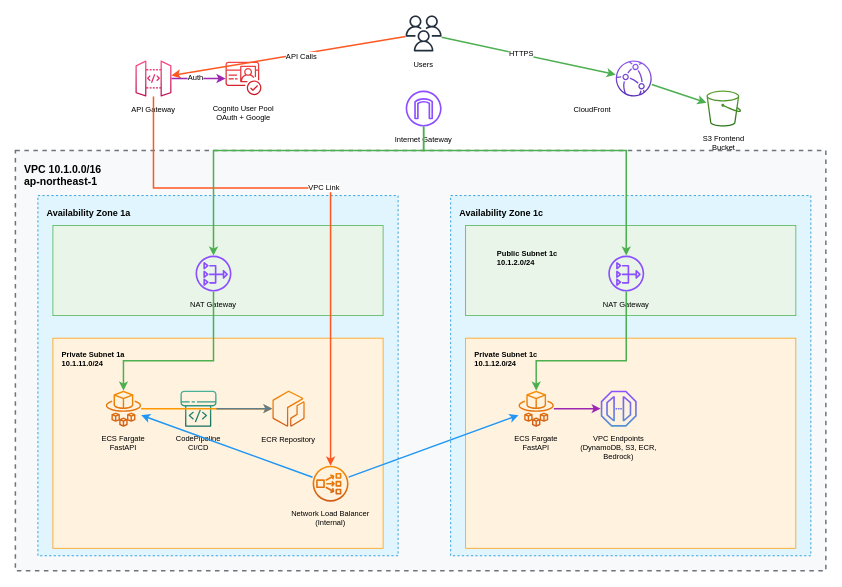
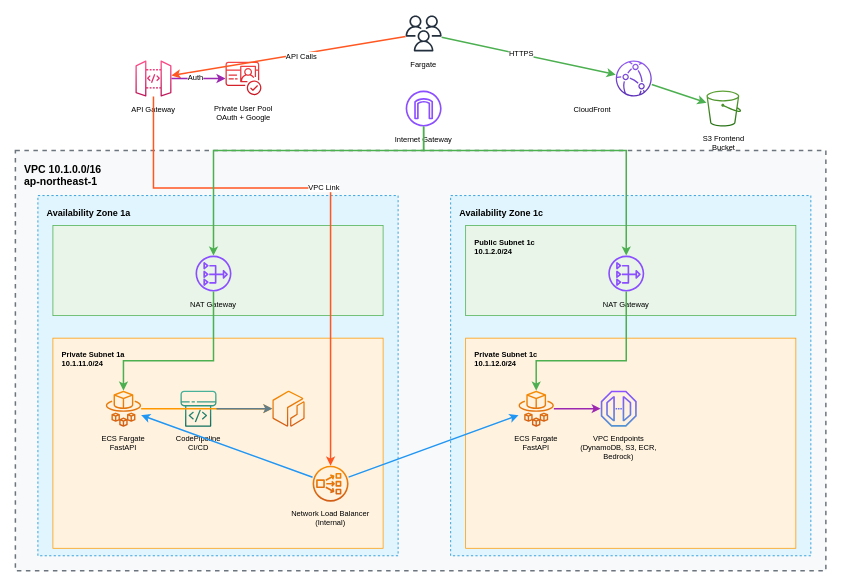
  <mxCell id="0" />
  <mxCell id="1" parent="0" />
  <mxCell id="2" value="" style="rounded=0;whiteSpace=wrap;html=1;fillColor=#f8f9fa;strokeColor=#6c757d;strokeWidth=2;dashed=1;" vertex="1" parent="1"><mxGeometry x="20" y="200" width="1080" height="560" as="geometry" /></mxCell>
  <mxCell id="3" value="VPC 10.1.0.0/16&#10;ap-northeast-1" style="text;html=1;strokeColor=none;fillColor=none;align=left;verticalAlign=top;whiteSpace=wrap;rounded=0;fontSize=14;fontStyle=1;" vertex="1" parent="1"><mxGeometry x="30" y="210" width="150" height="40" as="geometry" /></mxCell>
  <mxCell id="4" value="" style="sketch=0;outlineConnect=0;fontColor=#232F3E;gradientColor=none;fillColor=#8C4FFF;strokeColor=none;dashed=0;verticalLabelPosition=bottom;verticalAlign=top;align=center;html=1;fontSize=12;fontStyle=0;aspect=fixed;pointerEvents=1;shape=mxgraph.aws4.internet_gateway;" vertex="1" parent="1"><mxGeometry x="540" y="120" width="48" height="48" as="geometry" /></mxCell>
  <mxCell id="5" value="Internet Gateway" style="text;html=1;strokeColor=none;fillColor=none;align=center;verticalAlign=middle;whiteSpace=wrap;rounded=0;fontSize=10;" vertex="1" parent="1"><mxGeometry x="500" y="175" width="128" height="20" as="geometry" /></mxCell>
  <mxCell id="6" value="" style="rounded=0;whiteSpace=wrap;html=1;fillColor=#e1f5fe;strokeColor=#0288d1;strokeWidth=1;dashed=1;" vertex="1" parent="1"><mxGeometry x="50" y="260" width="480" height="480" as="geometry" /></mxCell>
  <mxCell id="7" value="Availability Zone 1a" style="text;html=1;strokeColor=none;fillColor=none;align=left;verticalAlign=top;whiteSpace=wrap;rounded=0;fontSize=12;fontStyle=1;" vertex="1" parent="1"><mxGeometry x="60" y="270" width="120" height="20" as="geometry" /></mxCell>
  <mxCell id="8" value="" style="rounded=0;whiteSpace=wrap;html=1;fillColor=#e8f5e8;strokeColor=#4caf50;strokeWidth=1;" vertex="1" parent="1"><mxGeometry x="70" y="300" width="440" height="120" as="geometry" /></mxCell>
  <mxCell id="9" value="" style="sketch=0;outlineConnect=0;fontColor=#232F3E;gradientColor=none;fillColor=#8C4FFF;strokeColor=none;dashed=0;verticalLabelPosition=bottom;verticalAlign=top;align=center;html=1;fontSize=12;fontStyle=0;aspect=fixed;pointerEvents=1;shape=mxgraph.aws4.nat_gateway;" vertex="1" parent="1"><mxGeometry x="260" y="340" width="48" height="48" as="geometry" /></mxCell>
  <mxCell id="10" value="NAT Gateway" style="text;html=1;strokeColor=none;fillColor=none;align=center;verticalAlign=middle;whiteSpace=wrap;rounded=0;fontSize=10;" vertex="1" parent="1"><mxGeometry x="224" y="395" width="120" height="20" as="geometry" /></mxCell>
  <mxCell id="11" value="" style="rounded=0;whiteSpace=wrap;html=1;fillColor=#fff3e0;strokeColor=#ff9800;strokeWidth=1;" vertex="1" parent="1"><mxGeometry x="70" y="450" width="440" height="280" as="geometry" /></mxCell>
  <mxCell id="12" value="Private Subnet 1a&#10;10.1.11.0/24" style="text;html=1;strokeColor=none;fillColor=none;align=left;verticalAlign=top;whiteSpace=wrap;rounded=0;fontSize=10;fontStyle=1;" vertex="1" parent="1"><mxGeometry x="80" y="460" width="120" height="30" as="geometry" /></mxCell>
  <mxCell id="13" value="" style="sketch=0;points=[[0,0,0],[0.25,0,0],[0.5,0,0],[0.75,0,0],[1,0,0],[0,1,0],[0.25,1,0],[0.5,1,0],[0.75,1,0],[1,1,0],[0,0.25,0],[0,0.5,0],[0,0.75,0],[1,0.25,0],[1,0.5,0],[1,0.75,0]];outlineConnect=0;fontColor=#232F3E;gradientColor=#F78E04;gradientDirection=north;fillColor=#D05C17;strokeColor=#ffffff;dashed=0;verticalLabelPosition=bottom;verticalAlign=top;align=center;html=1;fontSize=12;fontStyle=0;aspect=fixed;shape=mxgraph.aws4.fargate;" vertex="1" parent="1"><mxGeometry x="140" y="520" width="48" height="48" as="geometry" /></mxCell>
  <mxCell id="14" value="ECS Fargate&#10;FastAPI" style="text;html=1;strokeColor=none;fillColor=none;align=center;verticalAlign=middle;whiteSpace=wrap;rounded=0;fontSize=10;" vertex="1" parent="1"><mxGeometry x="104" y="575" width="120" height="30" as="geometry" /></mxCell>
  <mxCell id="15" value="" style="rounded=0;whiteSpace=wrap;html=1;fillColor=#e1f5fe;strokeColor=#0288d1;strokeWidth=1;dashed=1;" vertex="1" parent="1"><mxGeometry x="600" y="260" width="480" height="480" as="geometry" /></mxCell>
  <mxCell id="16" value="Availability Zone 1c" style="text;html=1;strokeColor=none;fillColor=none;align=left;verticalAlign=top;whiteSpace=wrap;rounded=0;fontSize=12;fontStyle=1;" vertex="1" parent="1"><mxGeometry x="610" y="270" width="120" height="20" as="geometry" /></mxCell>
  <mxCell id="17" value="" style="rounded=0;whiteSpace=wrap;html=1;fillColor=#e8f5e8;strokeColor=#4caf50;strokeWidth=1;" vertex="1" parent="1"><mxGeometry x="620" y="300" width="440" height="120" as="geometry" /></mxCell>
- <mxCell id="18" value="Public Subnet 1c&#10;10.1.2.0/24" style="text;html=1;strokeColor=none;fillColor=none;align=left;verticalAlign=top;whiteSpace=wrap;rounded=0;fontSize=10;fontStyle=1;" vertex="1" parent="1"><mxGeometry x="660" y="325" width="120" height="30" as="geometry" /></mxCell>
+ <mxCell id="18" value="Public Subnet 1c&#10;10.1.2.0/24" style="text;html=1;strokeColor=none;fillColor=none;align=left;verticalAlign=top;whiteSpace=wrap;rounded=0;fontSize=10;fontStyle=1;" vertex="1" parent="1"><mxGeometry x="630" y="310" width="120" height="30" as="geometry" /></mxCell>
  <mxCell id="19" value="" style="sketch=0;outlineConnect=0;fontColor=#232F3E;gradientColor=none;fillColor=#8C4FFF;strokeColor=none;dashed=0;verticalLabelPosition=bottom;verticalAlign=top;align=center;html=1;fontSize=12;fontStyle=0;aspect=fixed;pointerEvents=1;shape=mxgraph.aws4.nat_gateway;" vertex="1" parent="1"><mxGeometry x="810" y="340" width="48" height="48" as="geometry" /></mxCell>
  <mxCell id="20" value="NAT Gateway" style="text;html=1;strokeColor=none;fillColor=none;align=center;verticalAlign=middle;whiteSpace=wrap;rounded=0;fontSize=10;" vertex="1" parent="1"><mxGeometry x="774" y="395" width="120" height="20" as="geometry" /></mxCell>
  <mxCell id="21" value="" style="rounded=0;whiteSpace=wrap;html=1;fillColor=#fff3e0;strokeColor=#ff9800;strokeWidth=1;" vertex="1" parent="1"><mxGeometry x="620" y="450" width="440" height="280" as="geometry" /></mxCell>
  <mxCell id="22" value="Private Subnet 1c&#10;10.1.12.0/24" style="text;html=1;strokeColor=none;fillColor=none;align=left;verticalAlign=top;whiteSpace=wrap;rounded=0;fontSize=10;fontStyle=1;" vertex="1" parent="1"><mxGeometry x="630" y="460" width="120" height="30" as="geometry" /></mxCell>
  <mxCell id="23" value="" style="sketch=0;points=[[0,0,0],[0.25,0,0],[0.5,0,0],[0.75,0,0],[1,0,0],[0,1,0],[0.25,1,0],[0.5,1,0],[0.75,1,0],[1,1,0],[0,0.25,0],[0,0.5,0],[0,0.75,0],[1,0.25,0],[1,0.5,0],[1,0.75,0]];outlineConnect=0;fontColor=#232F3E;gradientColor=#F78E04;gradientDirection=north;fillColor=#D05C17;strokeColor=#ffffff;dashed=0;verticalLabelPosition=bottom;verticalAlign=top;align=center;html=1;fontSize=12;fontStyle=0;aspect=fixed;shape=mxgraph.aws4.fargate;" vertex="1" parent="1"><mxGeometry x="690" y="520" width="48" height="48" as="geometry" /></mxCell>
  <mxCell id="24" value="ECS Fargate&#10;FastAPI" style="text;html=1;strokeColor=none;fillColor=none;align=center;verticalAlign=middle;whiteSpace=wrap;rounded=0;fontSize=10;" vertex="1" parent="1"><mxGeometry x="654" y="575" width="120" height="30" as="geometry" /></mxCell>
  <mxCell id="25" value="" style="sketch=0;points=[[0,0,0],[0.25,0,0],[0.5,0,0],[0.75,0,0],[1,0,0],[0,1,0],[0.25,1,0],[0.5,1,0],[0.75,1,0],[1,1,0],[0,0.25,0],[0,0.5,0],[0,0.75,0],[1,0.25,0],[1,0.5,0],[1,0.75,0]];outlineConnect=0;fontColor=#232F3E;gradientColor=#F78E04;gradientDirection=north;fillColor=#D05C17;strokeColor=#ffffff;dashed=0;verticalLabelPosition=bottom;verticalAlign=top;align=center;html=1;fontSize=12;fontStyle=0;aspect=fixed;shape=mxgraph.aws4.network_load_balancer;" vertex="1" parent="1"><mxGeometry x="416" y="620" width="48" height="48" as="geometry" /></mxCell>
  <mxCell id="26" value="Network Load Balancer&#10;(Internal)" style="text;html=1;strokeColor=none;fillColor=none;align=center;verticalAlign=middle;whiteSpace=wrap;rounded=0;fontSize=10;" vertex="1" parent="1"><mxGeometry x="380" y="675" width="120" height="30" as="geometry" /></mxCell>
  <mxCell id="27" value="" style="sketch=0;points=[[0,0,0],[0.25,0,0],[0.5,0,0],[0.75,0,0],[1,0,0],[0,1,0],[0.25,1,0],[0.5,1,0],[0.75,1,0],[1,1,0],[0,0.25,0],[0,0.5,0],[0,0.75,0],[1,0.25,0],[1,0.5,0],[1,0.75,0]];outlineConnect=0;fontColor=#232F3E;gradientColor=#FF4F8B;gradientDirection=north;fillColor=#BC1356;strokeColor=#ffffff;dashed=0;verticalLabelPosition=bottom;verticalAlign=top;align=center;html=1;fontSize=12;fontStyle=0;aspect=fixed;shape=mxgraph.aws4.api_gateway;" vertex="1" parent="1"><mxGeometry x="180" y="80" width="48" height="48" as="geometry" /></mxCell>
  <mxCell id="28" value="API Gateway" style="text;html=1;strokeColor=none;fillColor=none;align=center;verticalAlign=middle;whiteSpace=wrap;rounded=0;fontSize=10;" vertex="1" parent="1"><mxGeometry x="144" y="135" width="120" height="20" as="geometry" /></mxCell>
  <mxCell id="29" value="" style="sketch=0;points=[[0,0,0],[0.25,0,0],[0.5,0,0],[0.75,0,0],[1,0,0],[0,1,0],[0.25,1,0],[0.5,1,0],[0.75,1,0],[1,1,0],[0,0.25,0],[0,0.5,0],[0,0.75,0],[1,0.25,0],[1,0.5,0],[1,0.75,0]];outlineConnect=0;fontColor=#232F3E;gradientColor=#F54749;gradientDirection=north;fillColor=#C7131F;strokeColor=#ffffff;dashed=0;verticalLabelPosition=bottom;verticalAlign=top;align=center;html=1;fontSize=12;fontStyle=0;aspect=fixed;shape=mxgraph.aws4.cognito;" vertex="1" parent="1"><mxGeometry x="300" y="80" width="48" height="48" as="geometry" /></mxCell>
- <mxCell id="30" value="Cognito User Pool&#10;OAuth + Google" style="text;html=1;strokeColor=none;fillColor=none;align=center;verticalAlign=middle;whiteSpace=wrap;rounded=0;fontSize=10;" vertex="1" parent="1"><mxGeometry x="264" y="135" width="120" height="30" as="geometry" /></mxCell>
+ <mxCell id="30" value="Private User Pool&#10;OAuth + Google" style="text;html=1;strokeColor=none;fillColor=none;align=center;verticalAlign=middle;whiteSpace=wrap;rounded=0;fontSize=10;" vertex="1" parent="1"><mxGeometry x="264" y="135" width="120" height="30" as="geometry" /></mxCell>
  <mxCell id="31" value="" style="sketch=0;points=[[0,0,0],[0.25,0,0],[0.5,0,0],[0.75,0,0],[1,0,0],[0,1,0],[0.25,1,0],[0.5,1,0],[0.75,1,0],[1,1,0],[0,0.25,0],[0,0.5,0],[0,0.75,0],[1,0.25,0],[1,0.5,0],[1,0.75,0]];outlineConnect=0;fontColor=#232F3E;gradientColor=#945DF2;gradientDirection=north;fillColor=#5A30B5;strokeColor=#ffffff;dashed=0;verticalLabelPosition=bottom;verticalAlign=top;align=center;html=1;fontSize=12;fontStyle=0;aspect=fixed;shape=mxgraph.aws4.cloudfront;" vertex="1" parent="1"><mxGeometry x="820" y="80" width="48" height="48" as="geometry" /></mxCell>
  <mxCell id="32" value="CloudFront" style="text;html=1;strokeColor=none;fillColor=none;align=center;verticalAlign=middle;whiteSpace=wrap;rounded=0;fontSize=10;" vertex="1" parent="1"><mxGeometry x="729" y="135" width="120" height="20" as="geometry" /></mxCell>
  <mxCell id="33" value="" style="sketch=0;points=[[0,0,0],[0.25,0,0],[0.5,0,0],[0.75,0,0],[1,0,0],[0,1,0],[0.25,1,0],[0.5,1,0],[0.75,1,0],[1,1,0],[0,0.25,0],[0,0.5,0],[0,0.75,0],[1,0.25,0],[1,0.5,0],[1,0.75,0]];outlineConnect=0;fontColor=#232F3E;gradientColor=#60A337;gradientDirection=north;fillColor=#277116;strokeColor=#ffffff;dashed=0;verticalLabelPosition=bottom;verticalAlign=top;align=center;html=1;fontSize=12;fontStyle=0;aspect=fixed;shape=mxgraph.aws4.s3;" vertex="1" parent="1"><mxGeometry x="940" y="120" width="48" height="48" as="geometry" /></mxCell>
  <mxCell id="34" value="S3 Frontend&#10;Bucket" style="text;html=1;strokeColor=none;fillColor=none;align=center;verticalAlign=middle;whiteSpace=wrap;rounded=0;fontSize=10;" vertex="1" parent="1"><mxGeometry x="904" y="175" width="120" height="30" as="geometry" /></mxCell>
  <mxCell id="35" value="" style="sketch=0;points=[[0,0,0],[0.25,0,0],[0.5,0,0],[0.75,0,0],[1,0,0],[0,1,0],[0.25,1,0],[0.5,1,0],[0.75,1,0],[1,1,0],[0,0.25,0],[0,0.5,0],[0,0.75,0],[1,0.25,0],[1,0.5,0],[1,0.75,0]];outlineConnect=0;fontColor=#232F3E;gradientColor=#F78E04;gradientDirection=north;fillColor=#D05C17;strokeColor=#ffffff;dashed=0;verticalLabelPosition=bottom;verticalAlign=top;align=center;html=1;fontSize=12;fontStyle=0;aspect=fixed;shape=mxgraph.aws4.ecr;" vertex="1" parent="1"><mxGeometry x="360" y="520" width="48" height="48" as="geometry" /></mxCell>
- <mxCell id="36" value="ECR Repository" style="text;html=1;strokeColor=none;fillColor=none;align=center;verticalAlign=middle;whiteSpace=wrap;rounded=0;fontSize=10;" vertex="1" parent="1"><mxGeometry x="324" y="575" width="120" height="20" as="geometry" /></mxCell>
  <mxCell id="37" value="" style="sketch=0;points=[[0,0,0],[0.25,0,0],[0.5,0,0],[0.75,0,0],[1,0,0],[0,1,0],[0.25,1,0],[0.5,1,0],[0.75,1,0],[1,1,0],[0,0.25,0],[0,0.5,0],[0,0.75,0],[1,0.25,0],[1,0.5,0],[1,0.75,0]];outlineConnect=0;fontColor=#232F3E;gradientColor=#4AB29A;gradientDirection=north;fillColor=#116D5B;strokeColor=#ffffff;dashed=0;verticalLabelPosition=bottom;verticalAlign=top;align=center;html=1;fontSize=12;fontStyle=0;aspect=fixed;shape=mxgraph.aws4.codepipeline;" vertex="1" parent="1"><mxGeometry x="240" y="520" width="48" height="48" as="geometry" /></mxCell>
  <mxCell id="38" value="CodePipeline&#10;CI/CD" style="text;html=1;strokeColor=none;fillColor=none;align=center;verticalAlign=middle;whiteSpace=wrap;rounded=0;fontSize=10;" vertex="1" parent="1"><mxGeometry x="204" y="575" width="120" height="30" as="geometry" /></mxCell>
  <mxCell id="39" value="" style="sketch=0;points=[[0,0,0],[0.25,0,0],[0.5,0,0],[0.75,0,0],[1,0,0],[0,1,0],[0.25,1,0],[0.5,1,0],[0.75,1,0],[1,1,0],[0,0.25,0],[0,0.5,0],[0,0.75,0],[1,0.25,0],[1,0.5,0],[1,0.75,0]];outlineConnect=0;fontColor=#232F3E;gradientColor=#8C4FFF;gradientDirection=north;fillColor=#5294CF;strokeColor=#ffffff;dashed=0;verticalLabelPosition=bottom;verticalAlign=top;align=center;html=1;fontSize=12;fontStyle=0;aspect=fixed;shape=mxgraph.aws4.endpoint;" vertex="1" parent="1"><mxGeometry x="800" y="520" width="48" height="48" as="geometry" /></mxCell>
  <mxCell id="40" value="VPC Endpoints&#10;(DynamoDB, S3, ECR, Bedrock)" style="text;html=1;strokeColor=none;fillColor=none;align=center;verticalAlign=middle;whiteSpace=wrap;rounded=0;fontSize=10;" vertex="1" parent="1"><mxGeometry x="764" y="575" width="120" height="40" as="geometry" /></mxCell>
  <mxCell id="41" value="" style="sketch=0;outlineConnect=0;fontColor=#232F3E;gradientColor=none;fillColor=#232F3D;strokeColor=none;dashed=0;verticalLabelPosition=bottom;verticalAlign=top;align=center;html=1;fontSize=12;fontStyle=0;aspect=fixed;pointerEvents=1;shape=mxgraph.aws4.users;" vertex="1" parent="1"><mxGeometry x="540" y="20" width="48" height="48" as="geometry" /></mxCell>
- <mxCell id="42" value="Users" style="text;html=1;strokeColor=none;fillColor=none;align=center;verticalAlign=middle;whiteSpace=wrap;rounded=0;fontSize=10;" vertex="1" parent="1"><mxGeometry x="528" y="75" width="72" height="20" as="geometry" /></mxCell>
+ <mxCell id="42" value="Fargate" style="text;html=1;strokeColor=none;fillColor=none;align=center;verticalAlign=middle;whiteSpace=wrap;rounded=0;fontSize=10;" vertex="1" parent="1"><mxGeometry x="528" y="75" width="72" height="20" as="geometry" /></mxCell>
  <mxCell id="43" value="" style="endArrow=classic;html=1;rounded=0;strokeColor=#4CAF50;strokeWidth=2;" edge="1" parent="1" source="41" target="31"><mxGeometry width="50" height="50" relative="1" as="geometry"><mxPoint x="580" y="400" as="sourcePoint" /><mxPoint x="630" y="350" as="targetPoint" /></mxGeometry></mxCell>
  <mxCell id="44" value="HTTPS" style="edgeLabel;html=1;align=center;verticalAlign=middle;resizable=0;points=[];fontSize=10;" vertex="1" connectable="0" parent="43"><mxGeometry x="-0.1" y="2" relative="1" as="geometry"><mxPoint as="offset" /></mxGeometry></mxCell>
  <mxCell id="45" value="" style="endArrow=classic;html=1;rounded=0;strokeColor=#FF5722;strokeWidth=2;" edge="1" parent="1" source="41" target="27"><mxGeometry width="50" height="50" relative="1" as="geometry"><mxPoint x="580" y="400" as="sourcePoint" /><mxPoint x="630" y="350" as="targetPoint" /></mxGeometry></mxCell>
  <mxCell id="46" value="API Calls" style="edgeLabel;html=1;align=center;verticalAlign=middle;resizable=0;points=[];fontSize=10;" vertex="1" connectable="0" parent="45"><mxGeometry x="-0.1" y="2" relative="1" as="geometry"><mxPoint as="offset" /></mxGeometry></mxCell>
  <mxCell id="47" value="" style="endArrow=classic;html=1;rounded=0;strokeColor=#4CAF50;strokeWidth=2;" edge="1" parent="1" source="31" target="33"><mxGeometry width="50" height="50" relative="1" as="geometry"><mxPoint x="580" y="400" as="sourcePoint" /><mxPoint x="630" y="350" as="targetPoint" /></mxGeometry></mxCell>
  <mxCell id="48" value="" style="endArrow=classic;html=1;rounded=0;strokeColor=#9C27B0;strokeWidth=2;" edge="1" parent="1" source="27" target="29"><mxGeometry width="50" height="50" relative="1" as="geometry"><mxPoint x="580" y="400" as="sourcePoint" /><mxPoint x="630" y="350" as="targetPoint" /></mxGeometry></mxCell>
  <mxCell id="49" value="Auth" style="edgeLabel;html=1;align=center;verticalAlign=middle;resizable=0;points=[];fontSize=10;" vertex="1" connectable="0" parent="48"><mxGeometry x="-0.1" y="2" relative="1" as="geometry"><mxPoint as="offset" /></mxGeometry></mxCell>
  <mxCell id="50" value="" style="endArrow=classic;html=1;rounded=0;strokeColor=#FF5722;strokeWidth=2;" edge="1" parent="1" source="27" target="25"><mxGeometry width="50" height="50" relative="1" as="geometry"><mxPoint x="580" y="400" as="sourcePoint" /><mxPoint x="630" y="350" as="targetPoint" /><Array as="points"><mxPoint x="204" y="250" /><mxPoint x="440" y="250" /></Array></mxGeometry></mxCell>
  <mxCell id="51" value="VPC Link" style="edgeLabel;html=1;align=center;verticalAlign=middle;resizable=0;points=[];fontSize=10;" vertex="1" connectable="0" parent="50"><mxGeometry x="-0.1" y="2" relative="1" as="geometry"><mxPoint x="20" y="0" as="offset" /></mxGeometry></mxCell>
  <mxCell id="52" value="" style="endArrow=classic;html=1;rounded=0;strokeColor=#2196F3;strokeWidth=2;" edge="1" parent="1" source="25" target="13"><mxGeometry width="50" height="50" relative="1" as="geometry"><mxPoint x="580" y="400" as="sourcePoint" /><mxPoint x="630" y="350" as="targetPoint" /></mxGeometry></mxCell>
  <mxCell id="53" value="" style="endArrow=classic;html=1;rounded=0;strokeColor=#2196F3;strokeWidth=2;" edge="1" parent="1" source="25" target="23"><mxGeometry width="50" height="50" relative="1" as="geometry"><mxPoint x="580" y="400" as="sourcePoint" /><mxPoint x="630" y="350" as="targetPoint" /></mxGeometry></mxCell>
  <mxCell id="54" value="" style="endArrow=classic;html=1;rounded=0;strokeColor=#FF9800;strokeWidth=2;" edge="1" parent="1" source="13" target="35"><mxGeometry width="50" height="50" relative="1" as="geometry"><mxPoint x="580" y="400" as="sourcePoint" /><mxPoint x="630" y="350" as="targetPoint" /></mxGeometry></mxCell>
  <mxCell id="55" value="" style="endArrow=classic;html=1;rounded=0;strokeColor=#607D8B;strokeWidth=2;" edge="1" parent="1" source="37" target="35"><mxGeometry width="50" height="50" relative="1" as="geometry"><mxPoint x="580" y="400" as="sourcePoint" /><mxPoint x="630" y="350" as="targetPoint" /></mxGeometry></mxCell>
  <mxCell id="56" value="" style="endArrow=classic;html=1;rounded=0;strokeColor=#4CAF50;strokeWidth=2;" edge="1" parent="1" source="4" target="9"><mxGeometry width="50" height="50" relative="1" as="geometry"><mxPoint x="580" y="400" as="sourcePoint" /><mxPoint x="630" y="350" as="targetPoint" /><Array as="points"><mxPoint x="564" y="200" /><mxPoint x="284" y="200" /></Array></mxGeometry></mxCell>
  <mxCell id="57" value="" style="endArrow=classic;html=1;rounded=0;strokeColor=#4CAF50;strokeWidth=2;" edge="1" parent="1" source="4" target="19"><mxGeometry width="50" height="50" relative="1" as="geometry"><mxPoint x="580" y="400" as="sourcePoint" /><mxPoint x="630" y="350" as="targetPoint" /><Array as="points"><mxPoint x="564" y="200" /><mxPoint x="834" y="200" /></Array></mxGeometry></mxCell>
  <mxCell id="58" value="" style="endArrow=classic;html=1;rounded=0;strokeColor=#4CAF50;strokeWidth=2;" edge="1" parent="1" source="9" target="13"><mxGeometry width="50" height="50" relative="1" as="geometry"><mxPoint x="580" y="400" as="sourcePoint" /><mxPoint x="630" y="350" as="targetPoint" /><Array as="points"><mxPoint x="284" y="480" /><mxPoint x="164" y="480" /></Array></mxGeometry></mxCell>
  <mxCell id="59" value="" style="endArrow=classic;html=1;rounded=0;strokeColor=#4CAF50;strokeWidth=2;" edge="1" parent="1" source="19" target="23"><mxGeometry width="50" height="50" relative="1" as="geometry"><mxPoint x="580" y="400" as="sourcePoint" /><mxPoint x="630" y="350" as="targetPoint" /><Array as="points"><mxPoint x="834" y="480" /><mxPoint x="714" y="480" /></Array></mxGeometry></mxCell>
  <mxCell id="60" value="" style="endArrow=classic;html=1;rounded=0;strokeColor=#9C27B0;strokeWidth=2;" edge="1" parent="1" source="23" target="39"><mxGeometry width="50" height="50" relative="1" as="geometry"><mxPoint x="580" y="400" as="sourcePoint" /><mxPoint x="630" y="350" as="targetPoint" /></mxGeometry></mxCell>
